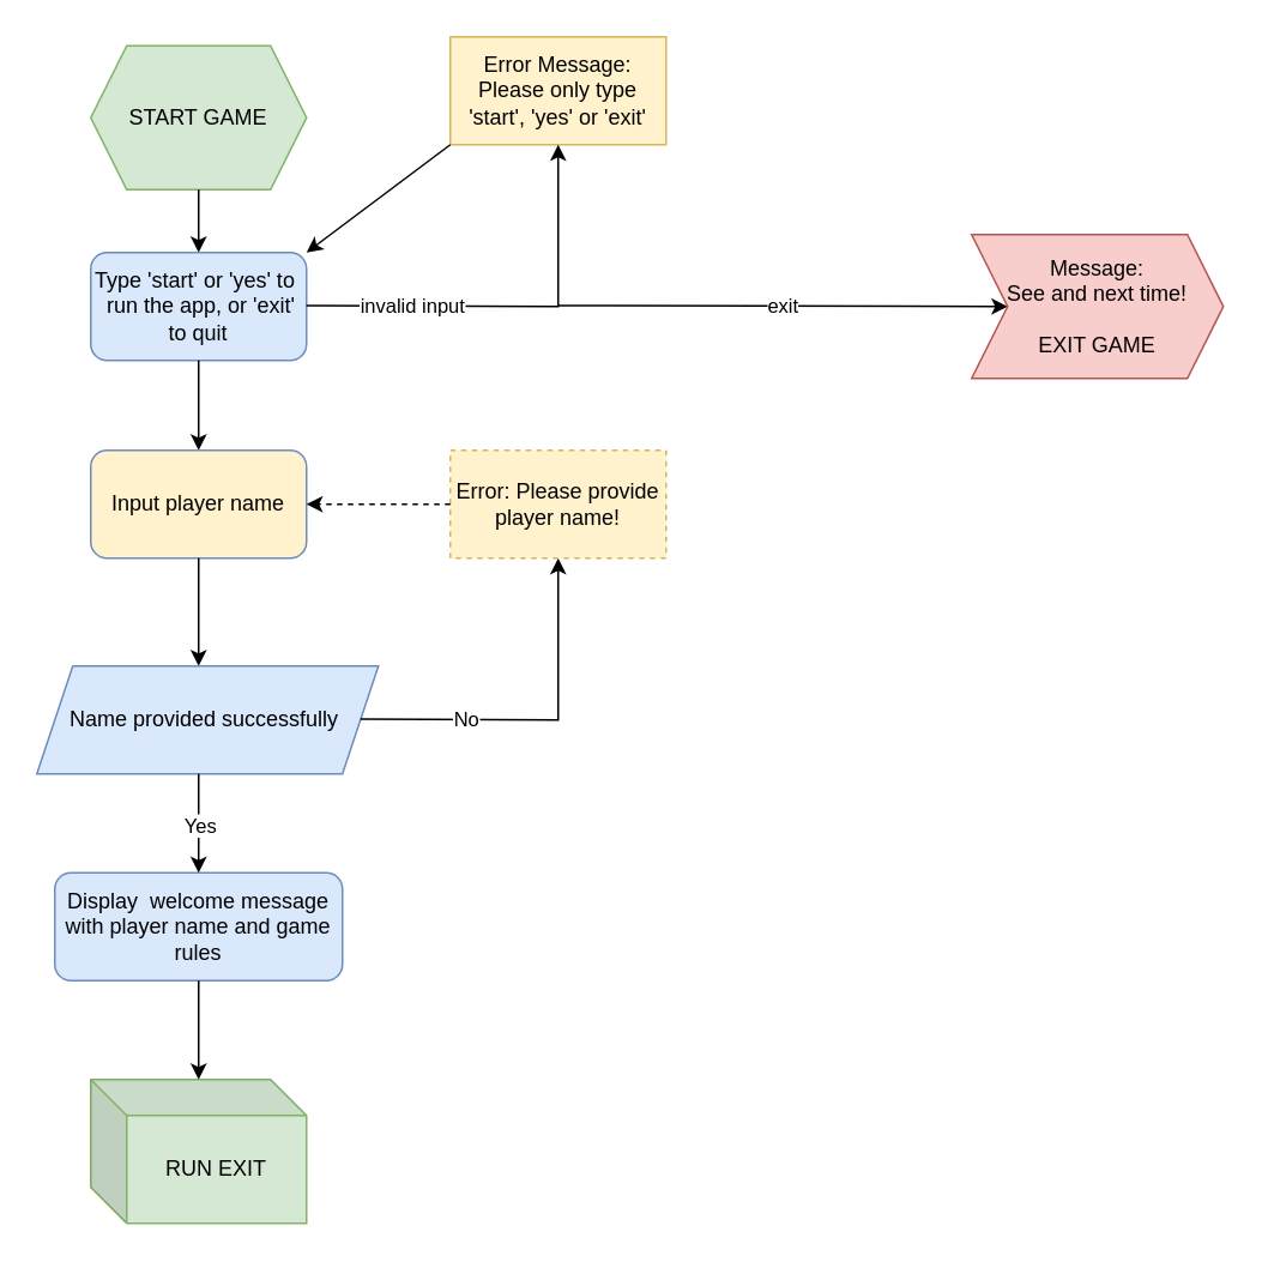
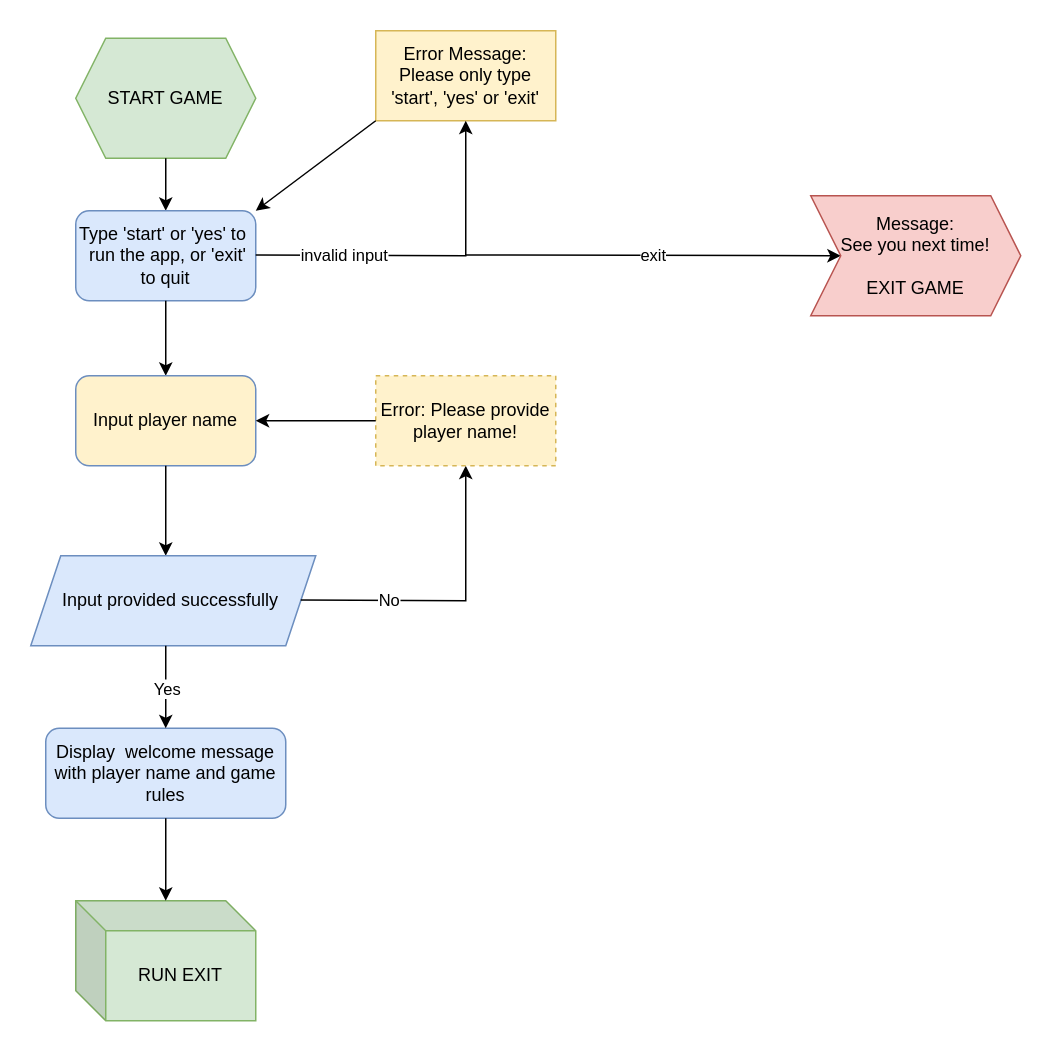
  <mxCell id="0" />
  <mxCell id="1" parent="0" />
  <mxCell id="2" value="START GAME" style="shape=hexagon;perimeter=hexagonPerimeter2;whiteSpace=wrap;html=1;fixedSize=1;fillColor=#d5e8d4;strokeColor=#82b366;" vertex="1" parent="1"><mxGeometry x="50" y="25" width="120" height="80" as="geometry" /></mxCell>
  <mxCell id="3" value="" style="endArrow=classic;html=1;rounded=0;exitX=0.5;exitY=1;exitDx=0;exitDy=0;" edge="1" parent="1" source="2"><mxGeometry width="50" height="50" relative="1" as="geometry"><mxPoint x="370" y="220" as="sourcePoint" /><mxPoint x="110" y="140" as="targetPoint" /></mxGeometry></mxCell>
  <mxCell id="4" value="Type 'start' or 'yes' to&amp;nbsp; &amp;nbsp;run the app, or 'exit' to quit" style="rounded=1;whiteSpace=wrap;html=1;fillColor=#dae8fc;strokeColor=#6c8ebf;" vertex="1" parent="1"><mxGeometry x="50" y="140" width="120" height="60" as="geometry" /></mxCell>
  <mxCell id="5" value="" style="endArrow=classic;html=1;rounded=0;exitX=0.5;exitY=1;exitDx=0;exitDy=0;" edge="1" parent="1" source="4"><mxGeometry width="50" height="50" relative="1" as="geometry"><mxPoint x="370" y="220" as="sourcePoint" /><mxPoint x="110" y="250" as="targetPoint" /></mxGeometry></mxCell>
  <mxCell id="6" value="Input player name" style="rounded=1;whiteSpace=wrap;html=1;fillColor=#fff2cc;strokeColor=#6c8ebf;" vertex="1" parent="1"><mxGeometry x="50" y="250" width="120" height="60" as="geometry" /></mxCell>
  <mxCell id="7" value="" style="endArrow=classic;html=1;rounded=0;exitX=0.5;exitY=1;exitDx=0;exitDy=0;" edge="1" parent="1" source="6"><mxGeometry width="50" height="50" relative="1" as="geometry"><mxPoint x="370" y="420" as="sourcePoint" /><mxPoint x="110" y="370" as="targetPoint" /></mxGeometry></mxCell>
  <mxCell id="8" value="Display&amp;nbsp; welcome message with player name and game rules" style="rounded=1;whiteSpace=wrap;html=1;fillColor=#dae8fc;strokeColor=#6c8ebf;" vertex="1" parent="1"><mxGeometry x="30" y="485" width="160" height="60" as="geometry" /></mxCell>
- <mxCell id="9" value="Name provided successfully&amp;nbsp;" style="shape=parallelogram;perimeter=parallelogramPerimeter;whiteSpace=wrap;html=1;fixedSize=1;fillColor=#dae8fc;strokeColor=#6c8ebf;" vertex="1" parent="1"><mxGeometry x="20" y="370" width="190" height="60" as="geometry" /></mxCell>
+ <mxCell id="9" value="Input provided successfully&amp;nbsp;" style="shape=parallelogram;perimeter=parallelogramPerimeter;whiteSpace=wrap;html=1;fixedSize=1;fillColor=#dae8fc;strokeColor=#6c8ebf;" vertex="1" parent="1"><mxGeometry x="20" y="370" width="190" height="60" as="geometry" /></mxCell>
  <mxCell id="10" value="RUN EXIT" style="shape=cube;whiteSpace=wrap;html=1;boundedLbl=1;backgroundOutline=1;darkOpacity=0.05;darkOpacity2=0.1;fillColor=#d5e8d4;strokeColor=#82b366;" vertex="1" parent="1"><mxGeometry x="50" y="600" width="120" height="80" as="geometry" /></mxCell>
  <mxCell id="11" value="" style="endArrow=classic;html=1;rounded=0;exitX=0.5;exitY=1;exitDx=0;exitDy=0;" edge="1" parent="1" source="8"><mxGeometry width="50" height="50" relative="1" as="geometry"><mxPoint x="370" y="620" as="sourcePoint" /><mxPoint x="110" y="600" as="targetPoint" /></mxGeometry></mxCell>
  <mxCell id="12" value="" style="endArrow=classic;html=1;rounded=0;entryX=0.5;entryY=1;entryDx=0;entryDy=0;" edge="1" parent="1" target="16"><mxGeometry relative="1" as="geometry"><mxPoint x="200" y="399.5" as="sourcePoint" /><mxPoint x="320" y="399.5" as="targetPoint" /><Array as="points"><mxPoint x="310" y="400" /></Array></mxGeometry></mxCell>
  <mxCell id="13" value="No" style="edgeLabel;resizable=0;html=1;align=center;verticalAlign=middle;" connectable="0" vertex="1" parent="12"><mxGeometry relative="1" as="geometry"><mxPoint x="-41" as="offset" /></mxGeometry></mxCell>
  <mxCell id="14" value="" style="endArrow=classic;html=1;rounded=0;entryX=0.5;entryY=0;entryDx=0;entryDy=0;" edge="1" parent="1" target="8"><mxGeometry relative="1" as="geometry"><mxPoint x="110" y="430" as="sourcePoint" /><mxPoint x="260" y="430" as="targetPoint" /><Array as="points"><mxPoint x="110" y="460" /></Array></mxGeometry></mxCell>
  <mxCell id="15" value="Yes" style="edgeLabel;resizable=0;html=1;align=center;verticalAlign=middle;" connectable="0" vertex="1" parent="14"><mxGeometry relative="1" as="geometry"><mxPoint as="offset" /></mxGeometry></mxCell>
  <mxCell id="16" value="Error: Please provide player name!" style="rounded=0;whiteSpace=wrap;html=1;fillColor=#fff2cc;strokeColor=#d6b656;dashed=1;" vertex="1" parent="1"><mxGeometry x="250" y="250" width="120" height="60" as="geometry" /></mxCell>
- <mxCell id="17" value="" style="endArrow=classic;html=1;rounded=0;entryX=1;entryY=0.5;entryDx=0;entryDy=0;exitX=0;exitY=0.5;exitDx=0;exitDy=0;dashed=1;" edge="1" parent="1" source="16" target="6"><mxGeometry width="50" height="50" relative="1" as="geometry"><mxPoint x="370" y="220" as="sourcePoint" /><mxPoint x="420" y="170" as="targetPoint" /></mxGeometry></mxCell>
+ <mxCell id="17" value="" style="endArrow=classic;html=1;rounded=0;entryX=1;entryY=0.5;entryDx=0;entryDy=0;exitX=0;exitY=0.5;exitDx=0;exitDy=0;" edge="1" parent="1" source="16" target="6"><mxGeometry width="50" height="50" relative="1" as="geometry"><mxPoint x="370" y="220" as="sourcePoint" /><mxPoint x="420" y="170" as="targetPoint" /></mxGeometry></mxCell>
  <mxCell id="18" value="Error Message: Please only type 'start', 'yes' or 'exit'" style="rounded=0;whiteSpace=wrap;html=1;fillColor=#fff2cc;strokeColor=#d6b656;" vertex="1" parent="1"><mxGeometry x="250" y="20" width="120" height="60" as="geometry" /></mxCell>
  <mxCell id="19" value="" style="endArrow=classic;html=1;rounded=0;entryX=0.5;entryY=1;entryDx=0;entryDy=0;" edge="1" parent="1" target="18"><mxGeometry relative="1" as="geometry"><mxPoint x="170" y="169.5" as="sourcePoint" /><mxPoint x="270" y="169.5" as="targetPoint" /><Array as="points"><mxPoint x="310" y="170" /></Array></mxGeometry></mxCell>
  <mxCell id="20" value="invalid input" style="edgeLabel;resizable=0;html=1;align=center;verticalAlign=middle;" connectable="0" vertex="1" parent="19"><mxGeometry relative="1" as="geometry"><mxPoint x="-56" as="offset" /></mxGeometry></mxCell>
  <mxCell id="21" value="" style="endArrow=classic;html=1;rounded=0;" edge="1" parent="1"><mxGeometry relative="1" as="geometry"><mxPoint x="310" y="169.5" as="sourcePoint" /><mxPoint x="560" y="170" as="targetPoint" /></mxGeometry></mxCell>
  <mxCell id="22" value="exit" style="edgeLabel;resizable=0;html=1;align=center;verticalAlign=middle;" connectable="0" vertex="1" parent="21"><mxGeometry relative="1" as="geometry" /></mxCell>
  <mxCell id="23" value="" style="endArrow=classic;html=1;rounded=0;exitX=0;exitY=1;exitDx=0;exitDy=0;" edge="1" parent="1" source="18"><mxGeometry width="50" height="50" relative="1" as="geometry"><mxPoint x="190" y="140" as="sourcePoint" /><mxPoint x="170" y="140" as="targetPoint" /></mxGeometry></mxCell>
- <mxCell id="24" value="Message: &lt;br&gt;See and next time!&lt;br&gt;&lt;br&gt;EXIT GAME" style="shape=step;perimeter=stepPerimeter;whiteSpace=wrap;html=1;fixedSize=1;fillColor=#f8cecc;strokeColor=#b85450;" vertex="1" parent="1"><mxGeometry x="540" y="130" width="140" height="80" as="geometry" /></mxCell>
+ <mxCell id="24" value="Message: &lt;br&gt;See you next time!&lt;br&gt;&lt;br&gt;EXIT GAME" style="shape=step;perimeter=stepPerimeter;whiteSpace=wrap;html=1;fixedSize=1;fillColor=#f8cecc;strokeColor=#b85450;" vertex="1" parent="1"><mxGeometry x="540" y="130" width="140" height="80" as="geometry" /></mxCell>
